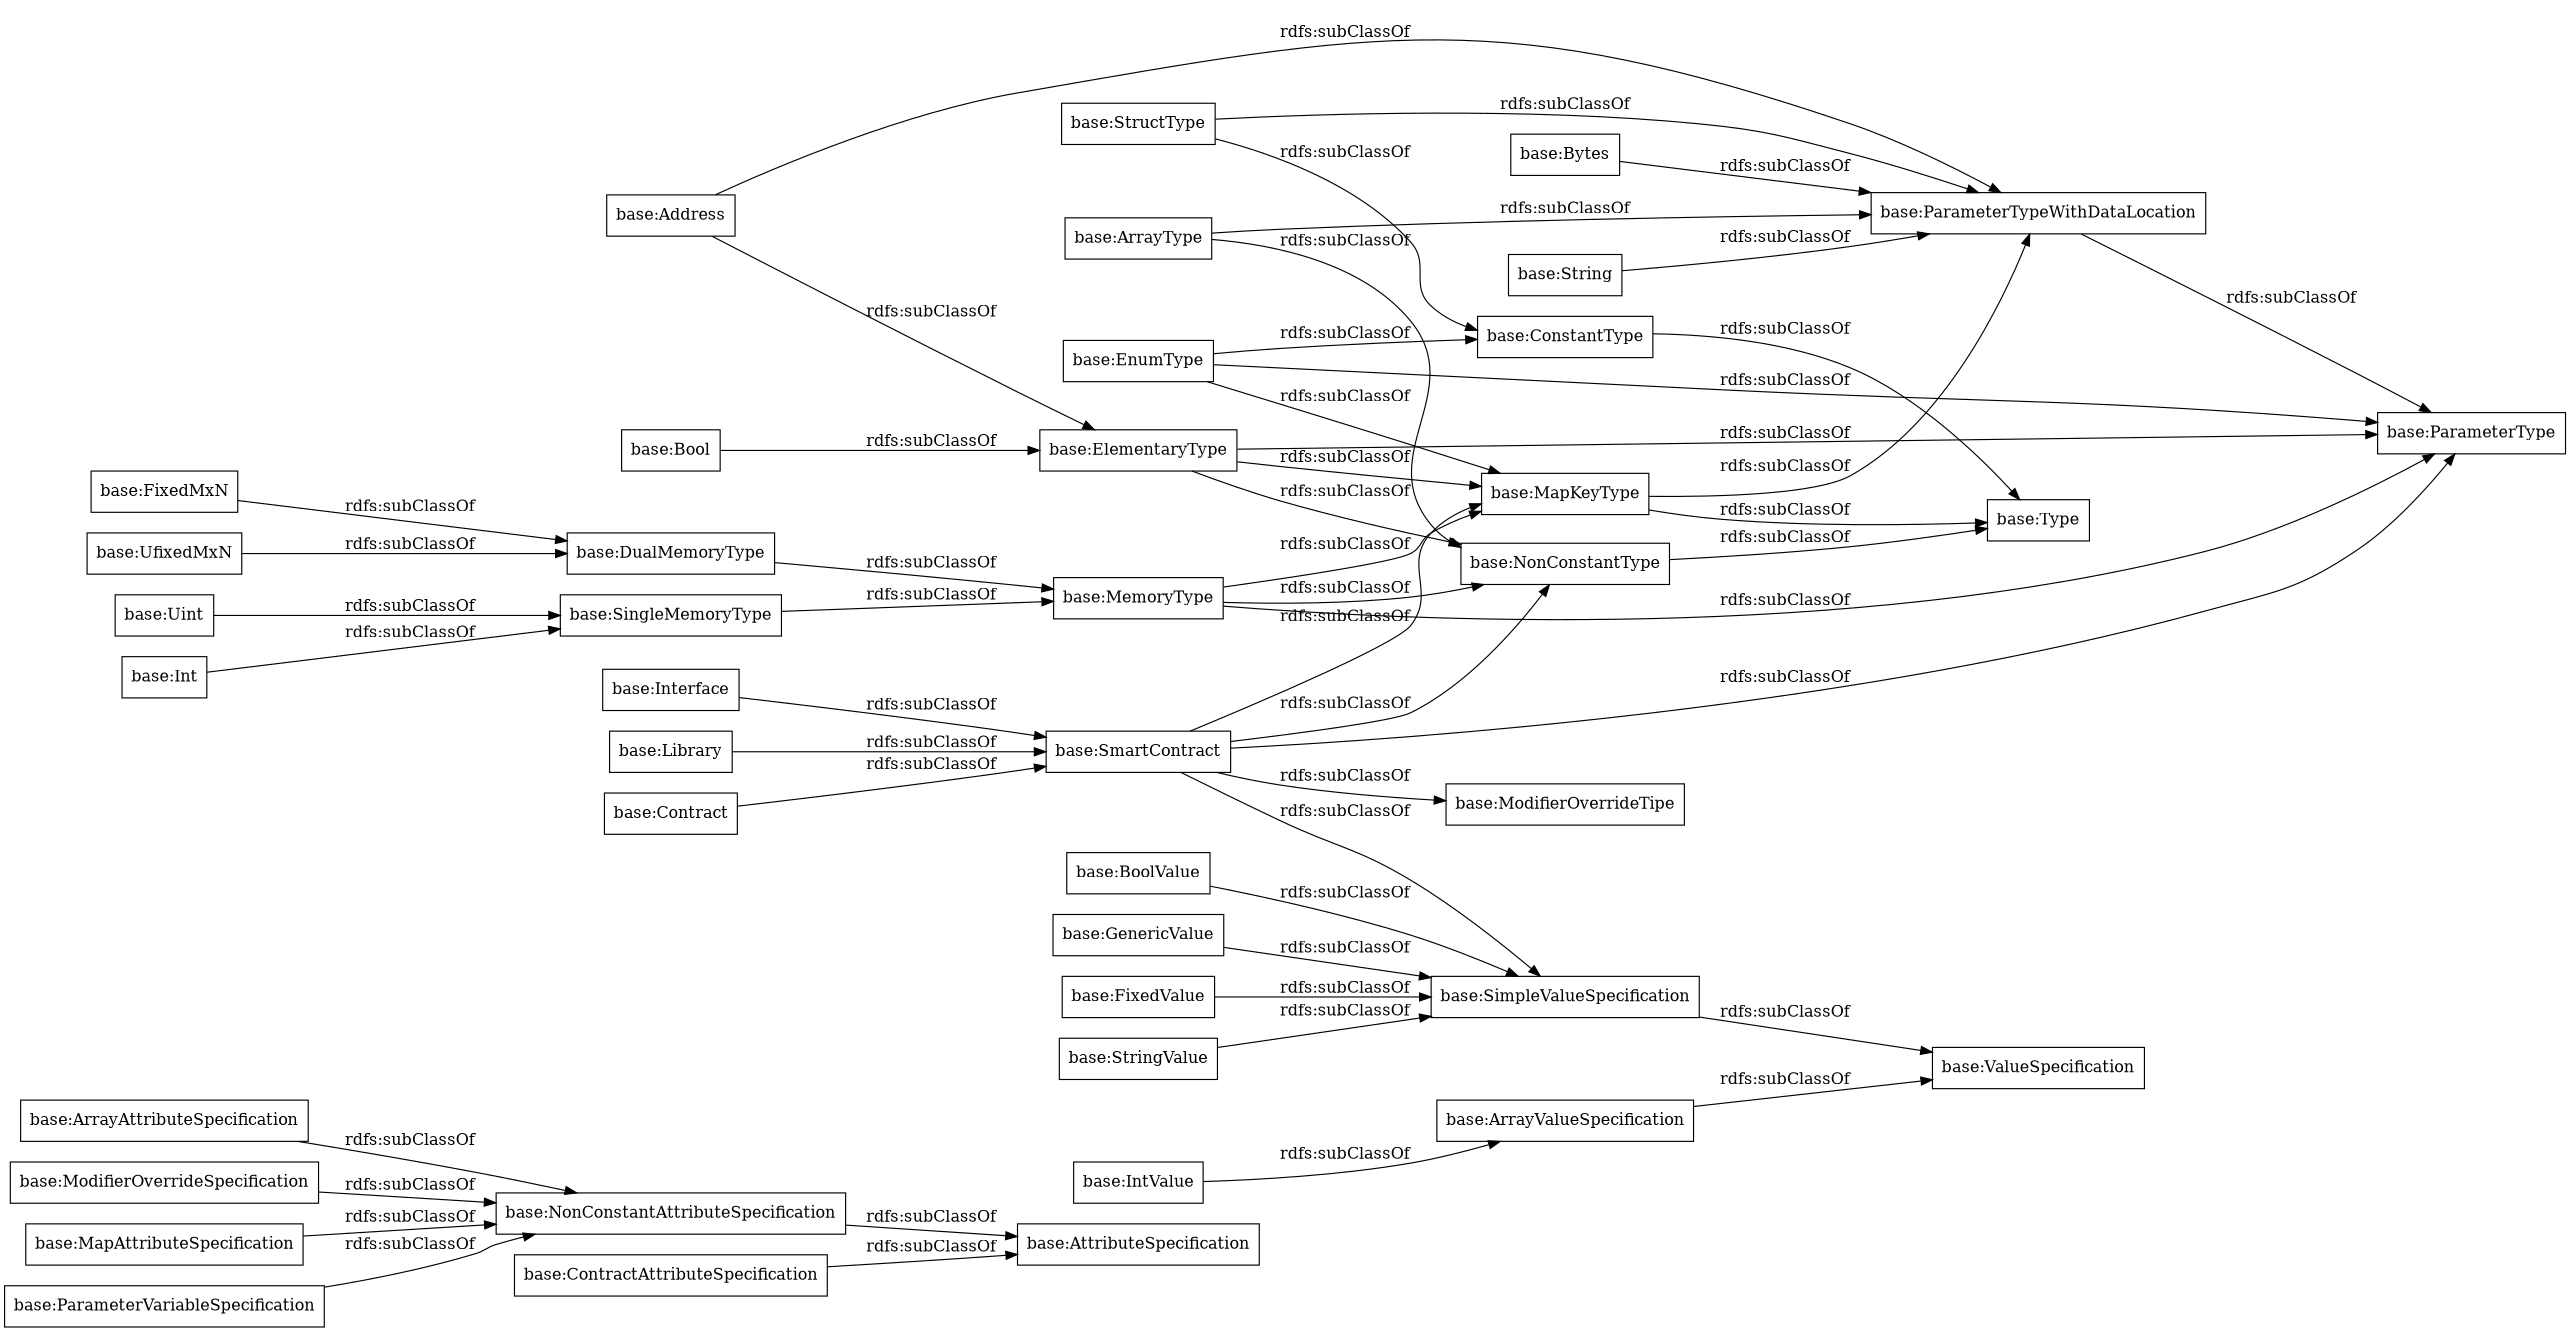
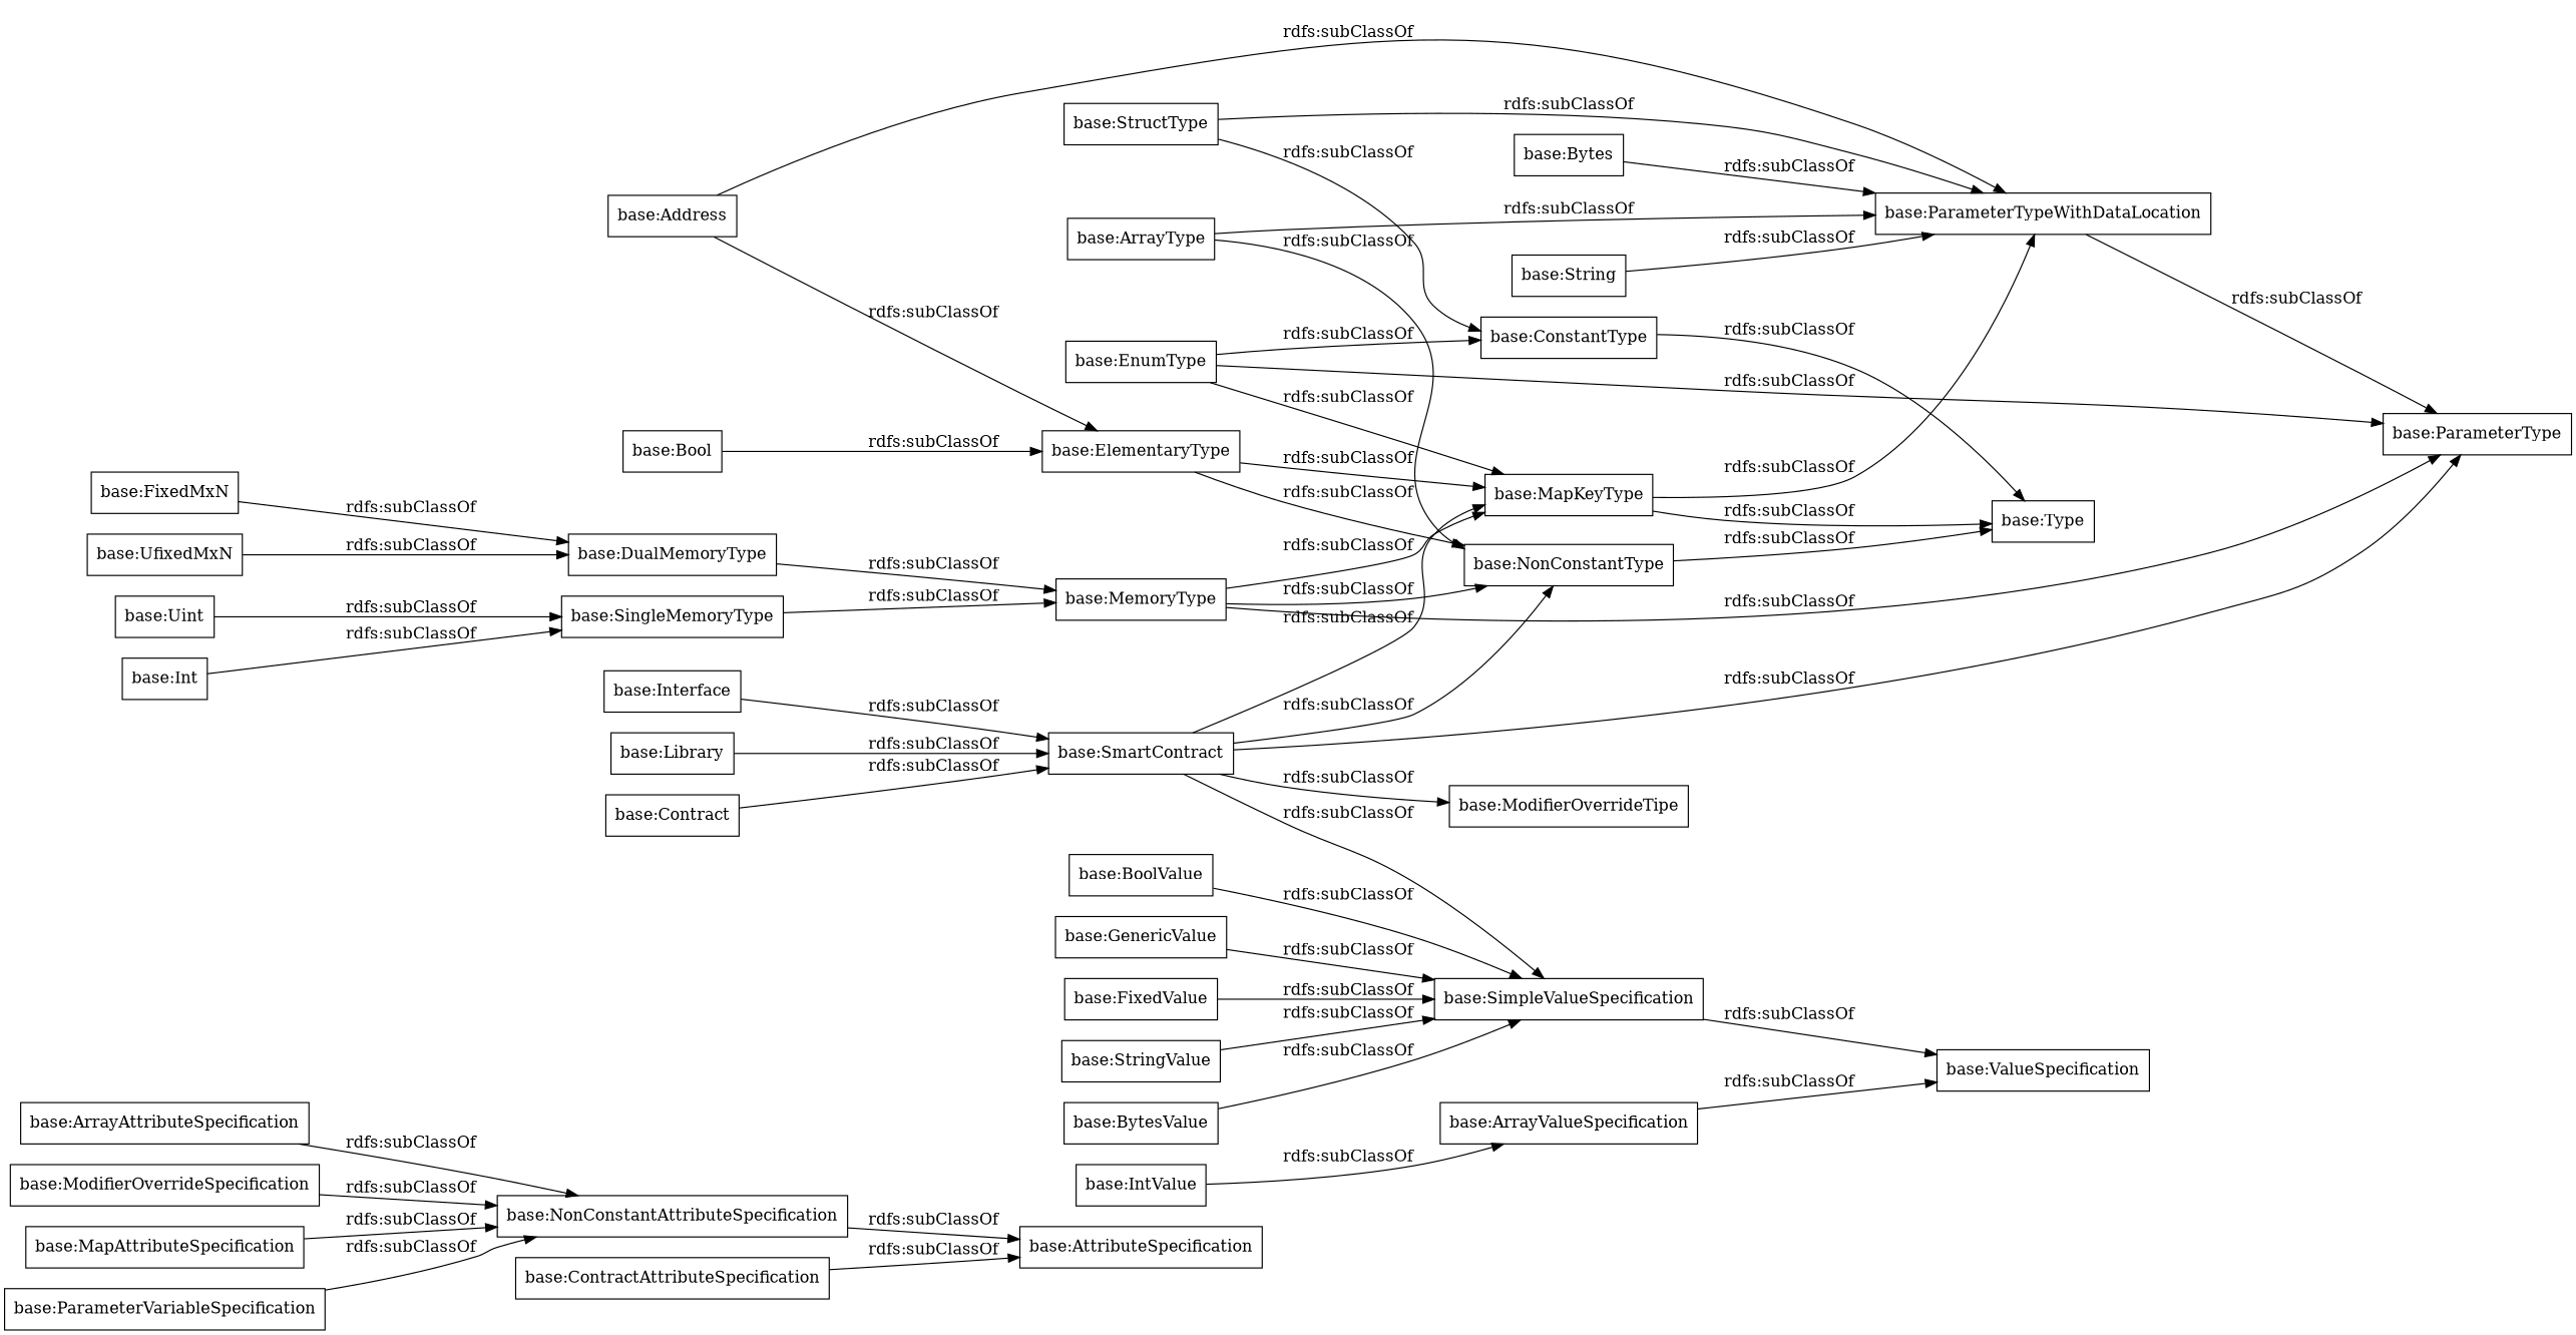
  digraph {
    rankdir=LR
    node [color=black shape=rectangle]
    "base:ArrayAttributeSpecification"
    "base:NonConstantAttributeSpecification"
    "base:AttributeSpecification"
    "base:EnumType"
    "base:ConstantType"
    "base:ParameterType"
    "base:MapKeyType"
    "base:Type"
    "base:ParameterTypeWithDataLocation"
    "base:String"
    "base:ElementaryType"
    "base:NonConstantType"
    "base:DualMemoryType"
    "base:MemoryType"
    "base:Uint"
    "base:SingleMemoryType"
    "base:ModifierOverrideSpecification"
    "base:Address"
    "base:FixedMxN"
    "base:FixedValue"
    "base:SimpleValueSpecification"
    "base:ValueSpecification"
    "base:ArrayValueSpecification"
    "base:StringValue"
    "base:MapAttributeSpecification"
    "base:Bytes"
    "base:Bool"
+   "base:BytesValue"
    "base:SmartContract"
    "base:ModifierOverrideTipe"
    "base:IntValue"
    "base:StructType"
    "base:Contract"
    "base:Interface"
    "base:ArrayType"
    "base:BoolValue"
    "base:ContractAttributeSpecification"
    "base:UfixedMxN"
    "base:Library"
    "base:ParameterVariableSpecification"
    "base:GenericValue"
    "base:Int"
    "base:ArrayAttributeSpecification" -> "base:NonConstantAttributeSpecification" [label="rdfs:subClassOf"]
    "base:NonConstantAttributeSpecification" -> "base:AttributeSpecification" [label="rdfs:subClassOf"]
    "base:EnumType" -> "base:ConstantType" [label="rdfs:subClassOf"]
    "base:EnumType" -> "base:ParameterType" [label="rdfs:subClassOf"]
    "base:EnumType" -> "base:MapKeyType" [label="rdfs:subClassOf"]
    "base:ConstantType" -> "base:Type" [label="rdfs:subClassOf"]
    "base:MapKeyType" -> "base:Type" [label="rdfs:subClassOf"]
    "base:MapKeyType" -> "base:ParameterTypeWithDataLocation" [label="rdfs:subClassOf"]
    "base:ParameterTypeWithDataLocation" -> "base:ParameterType" [label="rdfs:subClassOf"]
    "base:String" -> "base:ParameterTypeWithDataLocation" [label="rdfs:subClassOf"]
-   "base:ElementaryType" -> "base:ParameterType" [label="rdfs:subClassOf"]
    "base:ElementaryType" -> "base:MapKeyType" [label="rdfs:subClassOf"]
    "base:ElementaryType" -> "base:NonConstantType" [label="rdfs:subClassOf"]
    "base:NonConstantType" -> "base:Type" [label="rdfs:subClassOf"]
    "base:DualMemoryType" -> "base:MemoryType" [label="rdfs:subClassOf"]
    "base:MemoryType" -> "base:ParameterType" [label="rdfs:subClassOf"]
    "base:MemoryType" -> "base:MapKeyType" [label="rdfs:subClassOf"]
    "base:MemoryType" -> "base:NonConstantType" [label="rdfs:subClassOf"]
    "base:Uint" -> "base:SingleMemoryType" [label="rdfs:subClassOf"]
    "base:SingleMemoryType" -> "base:MemoryType" [label="rdfs:subClassOf"]
    "base:ModifierOverrideSpecification" -> "base:NonConstantAttributeSpecification" [label="rdfs:subClassOf"]
    "base:Address" -> "base:ParameterTypeWithDataLocation" [label="rdfs:subClassOf"]
    "base:Address" -> "base:ElementaryType" [label="rdfs:subClassOf"]
    "base:FixedMxN" -> "base:DualMemoryType" [label="rdfs:subClassOf"]
    "base:FixedValue" -> "base:SimpleValueSpecification" [label="rdfs:subClassOf"]
    "base:SimpleValueSpecification" -> "base:ValueSpecification" [label="rdfs:subClassOf"]
    "base:ArrayValueSpecification" -> "base:ValueSpecification" [label="rdfs:subClassOf"]
    "base:StringValue" -> "base:SimpleValueSpecification" [label="rdfs:subClassOf"]
    "base:MapAttributeSpecification" -> "base:NonConstantAttributeSpecification" [label="rdfs:subClassOf"]
    "base:Bytes" -> "base:ParameterTypeWithDataLocation" [label="rdfs:subClassOf"]
    "base:Bool" -> "base:ElementaryType" [label="rdfs:subClassOf"]
+   "base:BytesValue" -> "base:SimpleValueSpecification" [label="rdfs:subClassOf"]
    "base:SmartContract" -> "base:ParameterType" [label="rdfs:subClassOf"]
    "base:SmartContract" -> "base:MapKeyType" [label="rdfs:subClassOf"]
    "base:SmartContract" -> "base:NonConstantType" [label="rdfs:subClassOf"]
    "base:SmartContract" -> "base:SimpleValueSpecification" [label="rdfs:subClassOf"]
    "base:SmartContract" -> "base:ModifierOverrideTipe" [label="rdfs:subClassOf"]
    "base:IntValue" -> "base:ArrayValueSpecification" [label="rdfs:subClassOf"]
    "base:StructType" -> "base:ConstantType" [label="rdfs:subClassOf"]
    "base:StructType" -> "base:ParameterTypeWithDataLocation" [label="rdfs:subClassOf"]
    "base:Contract" -> "base:SmartContract" [label="rdfs:subClassOf"]
    "base:Interface" -> "base:SmartContract" [label="rdfs:subClassOf"]
    "base:ArrayType" -> "base:ParameterTypeWithDataLocation" [label="rdfs:subClassOf"]
    "base:ArrayType" -> "base:NonConstantType" [label="rdfs:subClassOf"]
    "base:BoolValue" -> "base:SimpleValueSpecification" [label="rdfs:subClassOf"]
    "base:ContractAttributeSpecification" -> "base:AttributeSpecification" [label="rdfs:subClassOf"]
    "base:UfixedMxN" -> "base:DualMemoryType" [label="rdfs:subClassOf"]
    "base:Library" -> "base:SmartContract" [label="rdfs:subClassOf"]
    "base:ParameterVariableSpecification" -> "base:NonConstantAttributeSpecification" [label="rdfs:subClassOf"]
    "base:GenericValue" -> "base:SimpleValueSpecification" [label="rdfs:subClassOf"]
    "base:Int" -> "base:SingleMemoryType" [label="rdfs:subClassOf"]
  }
